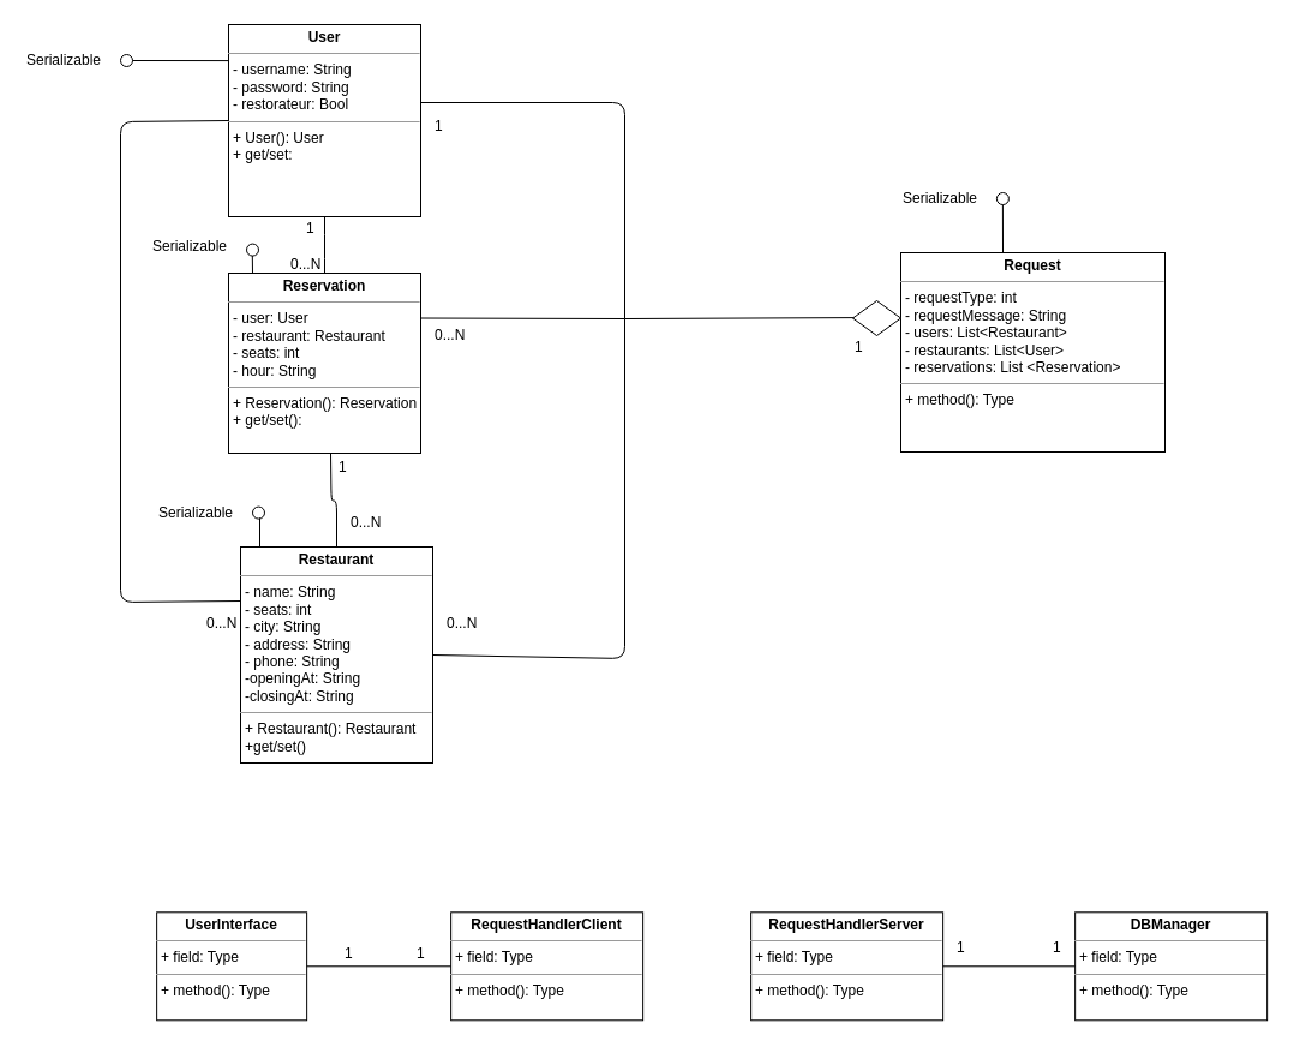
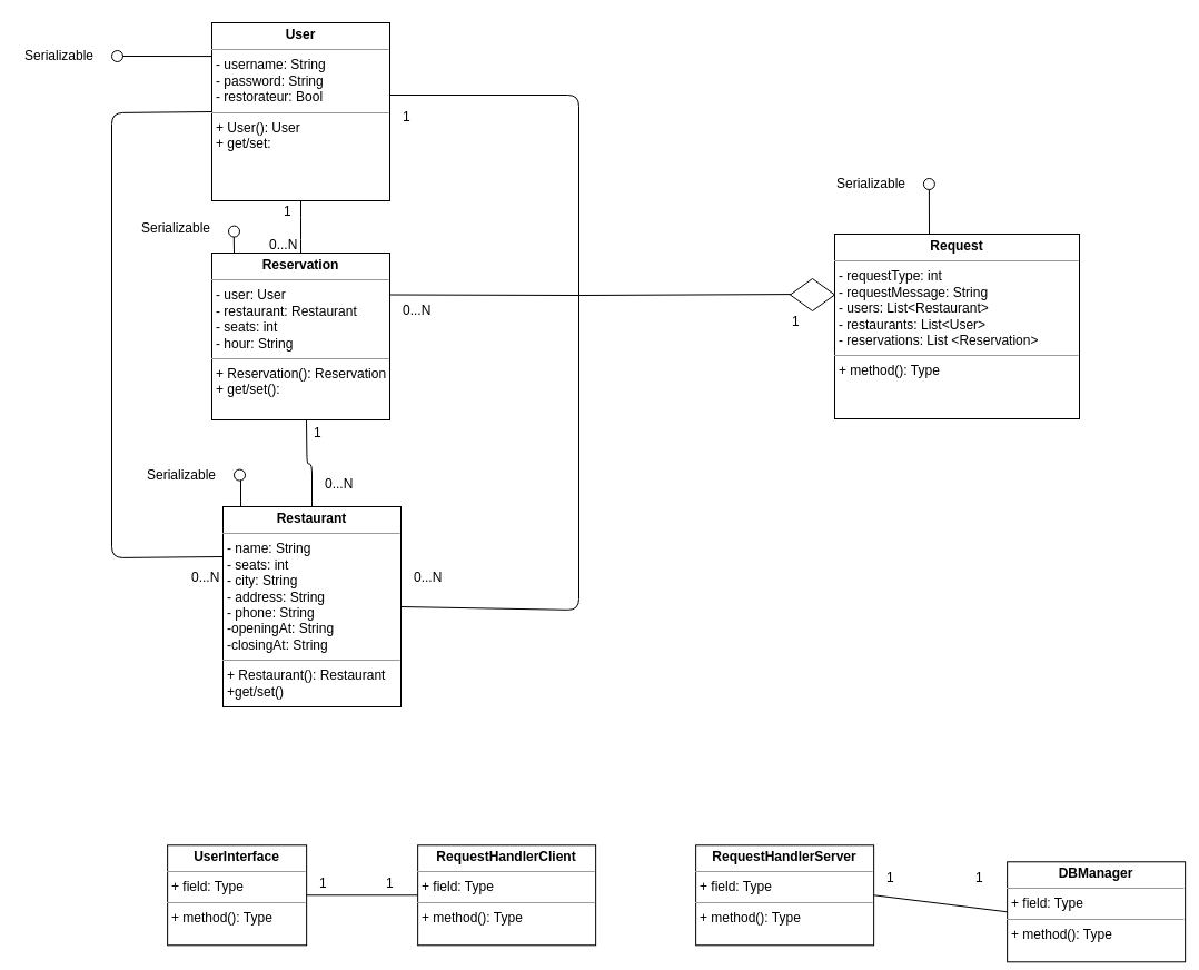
  <mxCell id="0" />
  <mxCell id="1" parent="0" />
- <mxCell id="2" value="&lt;p style=&quot;margin: 0px ; margin-top: 4px ; text-align: center&quot;&gt;&lt;b&gt;UserInterface&lt;/b&gt;&lt;/p&gt;&lt;hr size=&quot;1&quot;&gt;&lt;p style=&quot;margin: 0px ; margin-left: 4px&quot;&gt;+ field: Type&lt;/p&gt;&lt;hr size=&quot;1&quot;&gt;&lt;p style=&quot;margin: 0px ; margin-left: 4px&quot;&gt;+ method(): Type&lt;/p&gt;" style="verticalAlign=top;align=left;overflow=fill;fontSize=12;fontFamily=Helvetica;html=1;" parent="1" vertex="1"><mxGeometry x="130.143" y="759.286" width="125" height="90" as="geometry" /></mxCell>
+ <mxCell id="2" value="&lt;p style=&quot;margin: 0px ; margin-top: 4px ; text-align: center&quot;&gt;&lt;b&gt;UserInterface&lt;/b&gt;&lt;/p&gt;&lt;hr size=&quot;1&quot;&gt;&lt;p style=&quot;margin: 0px ; margin-left: 4px&quot;&gt;+ field: Type&lt;/p&gt;&lt;hr size=&quot;1&quot;&gt;&lt;p style=&quot;margin: 0px ; margin-left: 4px&quot;&gt;+ method(): Type&lt;/p&gt;" style="verticalAlign=top;align=left;overflow=fill;fontSize=12;fontFamily=Helvetica;html=1;" parent="1" vertex="1"><mxGeometry x="150.143" y="759.286" width="125" height="90" as="geometry" /></mxCell>
  <mxCell id="3" value="&lt;p style=&quot;margin: 0px ; margin-top: 4px ; text-align: center&quot;&gt;&lt;b&gt;Reservation&lt;/b&gt;&lt;/p&gt;&lt;hr size=&quot;1&quot;&gt;&lt;p style=&quot;margin: 0px ; margin-left: 4px&quot;&gt;- user: User&lt;br&gt;&lt;/p&gt;&lt;p style=&quot;margin: 0px ; margin-left: 4px&quot;&gt;- restaurant: Restaurant&lt;/p&gt;&lt;p style=&quot;margin: 0px ; margin-left: 4px&quot;&gt;- seats: int&lt;br&gt;&lt;/p&gt;&lt;p style=&quot;margin: 0px ; margin-left: 4px&quot;&gt;- hour: String&lt;br&gt;&lt;/p&gt;&lt;hr size=&quot;1&quot;&gt;&lt;p style=&quot;margin: 0px ; margin-left: 4px&quot;&gt;+ Reservation(): Reservation&lt;/p&gt;&lt;p style=&quot;margin: 0px ; margin-left: 4px&quot;&gt;+ get/set():&lt;br&gt;&lt;/p&gt;" style="verticalAlign=top;align=left;overflow=fill;fontSize=12;fontFamily=Helvetica;html=1;" parent="1" vertex="1"><mxGeometry x="190" y="227" width="160" height="150" as="geometry" /></mxCell>
  <mxCell id="4" value="&lt;p style=&quot;margin: 0px ; margin-top: 4px ; text-align: center&quot;&gt;&lt;b&gt;User&lt;/b&gt;&lt;/p&gt;&lt;hr size=&quot;1&quot;&gt;&lt;p style=&quot;margin: 0px ; margin-left: 4px&quot;&gt;- username: String&lt;/p&gt;&lt;p style=&quot;margin: 0px ; margin-left: 4px&quot;&gt;- password: String&lt;/p&gt;&lt;p style=&quot;margin: 0px ; margin-left: 4px&quot;&gt;&lt;span&gt;- restorateur: Bool&lt;/span&gt;&lt;br&gt;&lt;/p&gt;&lt;hr size=&quot;1&quot;&gt;&lt;p style=&quot;margin: 0px ; margin-left: 4px&quot;&gt;+ User(): User&lt;/p&gt;&lt;p style=&quot;margin: 0px ; margin-left: 4px&quot;&gt;+ get/set:&lt;/p&gt;" style="verticalAlign=top;align=left;overflow=fill;fontSize=12;fontFamily=Helvetica;html=1;" parent="1" vertex="1"><mxGeometry x="190" y="20" width="160" height="160" as="geometry" /></mxCell>
  <mxCell id="5" value="&lt;p style=&quot;margin: 0px ; margin-top: 4px ; text-align: center&quot;&gt;&lt;b&gt;RequestHandlerClient&lt;/b&gt;&lt;br&gt;&lt;/p&gt;&lt;hr size=&quot;1&quot;&gt;&lt;p style=&quot;margin: 0px ; margin-left: 4px&quot;&gt;+ field: Type&lt;/p&gt;&lt;hr size=&quot;1&quot;&gt;&lt;p style=&quot;margin: 0px ; margin-left: 4px&quot;&gt;+ method(): Type&lt;/p&gt;" style="verticalAlign=top;align=left;overflow=fill;fontSize=12;fontFamily=Helvetica;html=1;" parent="1" vertex="1"><mxGeometry x="375.143" y="759.286" width="160" height="90" as="geometry" /></mxCell>
  <mxCell id="6" value="&lt;p style=&quot;margin: 0px ; margin-top: 4px ; text-align: center&quot;&gt;&lt;b&gt;RequestHandlerServer&lt;/b&gt;&lt;br&gt;&lt;/p&gt;&lt;hr size=&quot;1&quot;&gt;&lt;p style=&quot;margin: 0px ; margin-left: 4px&quot;&gt;+ field: Type&lt;/p&gt;&lt;hr size=&quot;1&quot;&gt;&lt;p style=&quot;margin: 0px ; margin-left: 4px&quot;&gt;+ method(): Type&lt;/p&gt;" style="verticalAlign=top;align=left;overflow=fill;fontSize=12;fontFamily=Helvetica;html=1;" parent="1" vertex="1"><mxGeometry x="625.143" y="759.286" width="160" height="90" as="geometry" /></mxCell>
- <mxCell id="7" value="&lt;p style=&quot;margin: 0px ; margin-top: 4px ; text-align: center&quot;&gt;&lt;b&gt;DBManager&lt;/b&gt;&lt;br&gt;&lt;/p&gt;&lt;hr size=&quot;1&quot;&gt;&lt;p style=&quot;margin: 0px ; margin-left: 4px&quot;&gt;+ field: Type&lt;/p&gt;&lt;hr size=&quot;1&quot;&gt;&lt;p style=&quot;margin: 0px ; margin-left: 4px&quot;&gt;+ method(): Type&lt;/p&gt;" style="verticalAlign=top;align=left;overflow=fill;fontSize=12;fontFamily=Helvetica;html=1;" parent="1" vertex="1"><mxGeometry x="895.143" y="759.286" width="160" height="90" as="geometry" /></mxCell>
+ <mxCell id="7" value="&lt;p style=&quot;margin: 0px ; margin-top: 4px ; text-align: center&quot;&gt;&lt;b&gt;DBManager&lt;/b&gt;&lt;br&gt;&lt;/p&gt;&lt;hr size=&quot;1&quot;&gt;&lt;p style=&quot;margin: 0px ; margin-left: 4px&quot;&gt;+ field: Type&lt;/p&gt;&lt;hr size=&quot;1&quot;&gt;&lt;p style=&quot;margin: 0px ; margin-left: 4px&quot;&gt;+ method(): Type&lt;/p&gt;" style="verticalAlign=top;align=left;overflow=fill;fontSize=12;fontFamily=Helvetica;html=1;" parent="1" vertex="1"><mxGeometry x="905.143" y="774.286" width="160" height="90" as="geometry" /></mxCell>
  <mxCell id="8" value="&lt;p style=&quot;margin: 0px ; margin-top: 4px ; text-align: center&quot;&gt;&lt;b&gt;Request&lt;/b&gt;&lt;/p&gt;&lt;hr size=&quot;1&quot;&gt;&lt;p style=&quot;margin: 0px ; margin-left: 4px&quot;&gt;- requestType: int&lt;/p&gt;&lt;p style=&quot;margin: 0px ; margin-left: 4px&quot;&gt;- requestMessage: String&lt;/p&gt;&lt;p style=&quot;margin: 0px ; margin-left: 4px&quot;&gt;- users: List&amp;lt;Restaurant&amp;gt;&lt;/p&gt;&lt;p style=&quot;margin: 0px ; margin-left: 4px&quot;&gt;- restaurants: List&amp;lt;User&amp;gt;&lt;/p&gt;&lt;p style=&quot;margin: 0px ; margin-left: 4px&quot;&gt;- reservations: List &amp;lt;Reservation&amp;gt;&lt;/p&gt;&lt;hr size=&quot;1&quot;&gt;&lt;p style=&quot;margin: 0px ; margin-left: 4px&quot;&gt;+ method(): Type&lt;/p&gt;" style="verticalAlign=top;align=left;overflow=fill;fontSize=12;fontFamily=Helvetica;html=1;" parent="1" vertex="1"><mxGeometry x="750" y="210" width="220" height="166" as="geometry" /></mxCell>
  <mxCell id="9" value="&lt;p style=&quot;margin: 0px ; margin-top: 4px ; text-align: center&quot;&gt;&lt;b&gt;Restaurant&lt;/b&gt;&lt;/p&gt;&lt;hr size=&quot;1&quot;&gt;&lt;p style=&quot;margin: 0px ; margin-left: 4px&quot;&gt;- name: String&lt;/p&gt;&lt;p style=&quot;margin: 0px ; margin-left: 4px&quot;&gt;- seats: int&lt;/p&gt;&lt;p style=&quot;margin: 0px ; margin-left: 4px&quot;&gt;- city: String&lt;/p&gt;&lt;p style=&quot;margin: 0px ; margin-left: 4px&quot;&gt;- address: String&lt;/p&gt;&lt;p style=&quot;margin: 0px ; margin-left: 4px&quot;&gt;- phone: String&lt;/p&gt;&lt;p style=&quot;margin: 0px ; margin-left: 4px&quot;&gt;-openingAt: String&lt;/p&gt;&lt;p style=&quot;margin: 0px ; margin-left: 4px&quot;&gt;-closingAt: String&lt;br&gt;&lt;/p&gt;&lt;hr size=&quot;1&quot;&gt;&lt;p style=&quot;margin: 0px ; margin-left: 4px&quot;&gt;+ Restaurant(): Restaurant&lt;/p&gt;&lt;p style=&quot;margin: 0px ; margin-left: 4px&quot;&gt;+get/set()&lt;br&gt;&lt;/p&gt;" style="verticalAlign=top;align=left;overflow=fill;fontSize=12;fontFamily=Helvetica;html=1;" parent="1" vertex="1"><mxGeometry x="200" y="455" width="160" height="180" as="geometry" /></mxCell>
  <mxCell id="10" value="" style="endArrow=none;html=1;exitX=1;exitY=0.5;exitDx=0;exitDy=0;entryX=0;entryY=0.5;entryDx=0;entryDy=0;" parent="1" source="2" target="5" edge="1"><mxGeometry width="50" height="50" relative="1" as="geometry"><mxPoint x="-44.857" y="1459.286" as="sourcePoint" /><mxPoint x="5.143" y="1409.286" as="targetPoint" /><Array as="points" /></mxGeometry></mxCell>
  <mxCell id="11" value="1" style="text;html=1;resizable=0;points=[];autosize=1;align=left;verticalAlign=top;spacingTop=-4;" parent="1" vertex="1"><mxGeometry x="285.143" y="784.286" width="20" height="20" as="geometry" /></mxCell>
  <mxCell id="12" value="1" style="text;html=1;resizable=0;points=[];autosize=1;align=left;verticalAlign=top;spacingTop=-4;" parent="1" vertex="1"><mxGeometry x="345.143" y="784.286" width="20" height="20" as="geometry" /></mxCell>
  <mxCell id="13" value="" style="endArrow=none;html=1;exitX=1;exitY=0.5;exitDx=0;exitDy=0;entryX=0;entryY=0.5;entryDx=0;entryDy=0;" parent="1" source="6" target="7" edge="1"><mxGeometry width="50" height="50" relative="1" as="geometry"><mxPoint x="805.143" y="819.286" as="sourcePoint" /><mxPoint x="855.143" y="769.286" as="targetPoint" /></mxGeometry></mxCell>
  <mxCell id="14" value="1" style="text;html=1;resizable=0;points=[];autosize=1;align=left;verticalAlign=top;spacingTop=-4;" parent="1" vertex="1"><mxGeometry x="795.143" y="779.286" width="20" height="20" as="geometry" /></mxCell>
  <mxCell id="15" value="1" style="text;html=1;resizable=0;points=[];autosize=1;align=left;verticalAlign=top;spacingTop=-4;" parent="1" vertex="1"><mxGeometry x="875.143" y="779.286" width="20" height="20" as="geometry" /></mxCell>
  <mxCell id="16" value="" style="endArrow=none;html=1;exitX=0;exitY=0.5;exitDx=0;exitDy=0;entryX=0;entryY=0.25;entryDx=0;entryDy=0;edgeStyle=orthogonalEdgeStyle;" parent="1" source="4" target="9" edge="1"><mxGeometry width="50" height="50" relative="1" as="geometry"><mxPoint x="70" y="255" as="sourcePoint" /><mxPoint x="120" y="205" as="targetPoint" /><Array as="points"><mxPoint x="100" y="101" /><mxPoint x="100" y="501" /></Array></mxGeometry></mxCell>
  <mxCell id="17" value="" style="endArrow=none;html=1;entryX=0.5;entryY=1;entryDx=0;entryDy=0;exitX=0.5;exitY=0;exitDx=0;exitDy=0;" parent="1" source="3" target="4" edge="1"><mxGeometry width="50" height="50" relative="1" as="geometry"><mxPoint x="20" y="235" as="sourcePoint" /><mxPoint x="-340" y="615" as="targetPoint" /><Array as="points"><mxPoint x="270" y="205" /></Array></mxGeometry></mxCell>
  <mxCell id="18" value="" style="endArrow=none;html=1;" parent="1" edge="1"><mxGeometry width="50" height="50" relative="1" as="geometry"><mxPoint x="350" y="85" as="sourcePoint" /><mxPoint x="520" y="265" as="targetPoint" /><Array as="points"><mxPoint x="520" y="85" /></Array></mxGeometry></mxCell>
  <mxCell id="19" value="" style="endArrow=none;html=1;exitX=1;exitY=0.5;exitDx=0;exitDy=0;" parent="1" source="9" edge="1"><mxGeometry width="50" height="50" relative="1" as="geometry"><mxPoint x="520" y="605" as="sourcePoint" /><mxPoint x="520" y="265" as="targetPoint" /><Array as="points"><mxPoint x="520" y="548" /></Array></mxGeometry></mxCell>
  <mxCell id="20" value="" style="endArrow=none;html=1;" parent="1" edge="1"><mxGeometry width="50" height="50" relative="1" as="geometry"><mxPoint x="520" y="265" as="sourcePoint" /><mxPoint x="730" y="264" as="targetPoint" /><Array as="points" /></mxGeometry></mxCell>
  <mxCell id="21" value="" style="rhombus;whiteSpace=wrap;html=1;" parent="1" vertex="1"><mxGeometry x="710" y="250" width="40" height="29" as="geometry" /></mxCell>
  <mxCell id="22" value="" style="endArrow=none;html=1;exitX=0.5;exitY=0;exitDx=0;exitDy=0;edgeStyle=orthogonalEdgeStyle;" parent="1" source="9" edge="1"><mxGeometry width="50" height="50" relative="1" as="geometry"><mxPoint x="225" y="427" as="sourcePoint" /><mxPoint x="275" y="377" as="targetPoint" /></mxGeometry></mxCell>
  <mxCell id="23" value="" style="endArrow=none;html=1;exitX=1;exitY=0.25;exitDx=0;exitDy=0;" parent="1" source="3" edge="1"><mxGeometry width="50" height="50" relative="1" as="geometry"><mxPoint x="350" y="314.5" as="sourcePoint" /><mxPoint x="520" y="265" as="targetPoint" /></mxGeometry></mxCell>
  <mxCell id="24" value="0...N" style="text;html=1;resizable=0;points=[];autosize=1;align=left;verticalAlign=top;spacingTop=-4;" parent="1" vertex="1"><mxGeometry x="170" y="509" width="40" height="20" as="geometry" /></mxCell>
  <mxCell id="25" value="1" style="text;html=1;resizable=0;points=[];autosize=1;align=left;verticalAlign=top;spacingTop=-4;" parent="1" vertex="1"><mxGeometry x="280" y="379" width="20" height="20" as="geometry" /></mxCell>
  <mxCell id="26" value="0...N" style="text;html=1;resizable=0;points=[];autosize=1;align=left;verticalAlign=top;spacingTop=-4;" parent="1" vertex="1"><mxGeometry x="290" y="425" width="40" height="20" as="geometry" /></mxCell>
  <mxCell id="27" value="1" style="text;html=1;resizable=0;points=[];autosize=1;align=left;verticalAlign=top;spacingTop=-4;" parent="1" vertex="1"><mxGeometry x="253" y="180" width="20" height="20" as="geometry" /></mxCell>
  <mxCell id="28" value="0...N" style="text;html=1;resizable=0;points=[];autosize=1;align=left;verticalAlign=top;spacingTop=-4;" parent="1" vertex="1"><mxGeometry x="240" y="210" width="40" height="20" as="geometry" /></mxCell>
  <mxCell id="29" value="1" style="text;html=1;resizable=0;points=[];autosize=1;align=left;verticalAlign=top;spacingTop=-4;" parent="1" vertex="1"><mxGeometry x="360" y="95" width="20" height="20" as="geometry" /></mxCell>
  <mxCell id="30" value="0...N" style="text;html=1;resizable=0;points=[];autosize=1;align=left;verticalAlign=top;spacingTop=-4;" parent="1" vertex="1"><mxGeometry x="360" y="269" width="40" height="20" as="geometry" /></mxCell>
  <mxCell id="31" value="0...N" style="text;html=1;resizable=0;points=[];autosize=1;align=left;verticalAlign=top;spacingTop=-4;" parent="1" vertex="1"><mxGeometry x="370" y="509" width="40" height="20" as="geometry" /></mxCell>
  <mxCell id="32" value="1" style="text;html=1;resizable=0;points=[];autosize=1;align=left;verticalAlign=top;spacingTop=-4;" parent="1" vertex="1"><mxGeometry x="710" y="279" width="20" height="20" as="geometry" /></mxCell>
  <mxCell id="33" value="" style="group" parent="1" vertex="1" connectable="0"><mxGeometry x="20" y="40" width="90" height="20" as="geometry" /></mxCell>
  <mxCell id="34" value="" style="ellipse;whiteSpace=wrap;html=1;fontFamily=Helvetica;fontSize=12;fontColor=#000000;align=center;strokeColor=#000000;fillColor=#ffffff;points=[];aspect=fixed;resizable=0;rotation=-90;" parent="33" vertex="1"><mxGeometry x="80" y="5" width="10" height="10" as="geometry" /></mxCell>
  <mxCell id="35" value="Serializable" style="text;html=1;resizable=0;points=[];autosize=1;align=left;verticalAlign=top;spacingTop=-4;" parent="33" vertex="1"><mxGeometry width="80" height="20" as="geometry" /></mxCell>
  <mxCell id="36" value="" style="rounded=0;orthogonalLoop=1;jettySize=auto;html=1;endArrow=none;endFill=0;exitX=0;exitY=0.188;exitDx=0;exitDy=0;exitPerimeter=0;" parent="1" source="4" target="34" edge="1"><mxGeometry relative="1" as="geometry"><mxPoint x="-20" y="-185" as="sourcePoint" /></mxGeometry></mxCell>
  <mxCell id="37" value="" style="group" parent="1" vertex="1" connectable="0"><mxGeometry x="749.9" y="155" width="90" height="20" as="geometry" /></mxCell>
  <mxCell id="38" value="" style="ellipse;whiteSpace=wrap;html=1;fontFamily=Helvetica;fontSize=12;fontColor=#000000;align=center;strokeColor=#000000;fillColor=#ffffff;points=[];aspect=fixed;resizable=0;rotation=-90;" parent="37" vertex="1"><mxGeometry x="80" y="5" width="10" height="10" as="geometry" /></mxCell>
  <mxCell id="39" value="Serializable" style="text;html=1;resizable=0;points=[];autosize=1;align=left;verticalAlign=top;spacingTop=-4;" parent="37" vertex="1"><mxGeometry width="80" height="20" as="geometry" /></mxCell>
  <mxCell id="40" value="" style="group" parent="1" vertex="1" connectable="0"><mxGeometry x="130" y="416.6" width="90" height="20" as="geometry" /></mxCell>
  <mxCell id="41" value="" style="ellipse;whiteSpace=wrap;html=1;fontFamily=Helvetica;fontSize=12;fontColor=#000000;align=center;strokeColor=#000000;fillColor=#ffffff;points=[];aspect=fixed;resizable=0;rotation=-90;" parent="40" vertex="1"><mxGeometry x="80" y="5" width="10" height="10" as="geometry" /></mxCell>
  <mxCell id="42" value="Serializable" style="text;html=1;resizable=0;points=[];autosize=1;align=left;verticalAlign=top;spacingTop=-4;" parent="40" vertex="1"><mxGeometry width="80" height="20" as="geometry" /></mxCell>
  <mxCell id="43" value="" style="group" parent="1" vertex="1" connectable="0"><mxGeometry x="125" y="195.1" width="90" height="20" as="geometry" /></mxCell>
  <mxCell id="44" value="" style="ellipse;whiteSpace=wrap;html=1;fontFamily=Helvetica;fontSize=12;fontColor=#000000;align=center;strokeColor=#000000;fillColor=#ffffff;points=[];aspect=fixed;resizable=0;rotation=-90;" parent="43" vertex="1"><mxGeometry x="80" y="7.5" width="10" height="10" as="geometry" /></mxCell>
  <mxCell id="45" value="Serializable" style="text;html=1;resizable=0;points=[];autosize=1;align=left;verticalAlign=top;spacingTop=-4;" parent="43" vertex="1"><mxGeometry width="80" height="20" as="geometry" /></mxCell>
  <mxCell id="46" value="" style="endArrow=none;html=1;" parent="1" target="38" edge="1"><mxGeometry width="50" height="50" relative="1" as="geometry"><mxPoint x="835" y="209.8" as="sourcePoint" /><mxPoint x="885" y="159.8" as="targetPoint" /></mxGeometry></mxCell>
  <mxCell id="47" value="" style="endArrow=none;html=1;" parent="1" edge="1"><mxGeometry width="50" height="50" relative="1" as="geometry"><mxPoint x="210" y="227.5" as="sourcePoint" /><mxPoint x="209.8" y="212.5" as="targetPoint" /></mxGeometry></mxCell>
  <mxCell id="48" value="" style="endArrow=none;html=1;entryX=0.06;entryY=0.6;entryDx=0;entryDy=0;entryPerimeter=0;exitX=0.1;exitY=0;exitDx=0;exitDy=0;exitPerimeter=0;" parent="1" source="9" target="41" edge="1"><mxGeometry width="50" height="50" relative="1" as="geometry"><mxPoint x="200" y="455" as="sourcePoint" /><mxPoint x="250" y="405" as="targetPoint" /></mxGeometry></mxCell>
